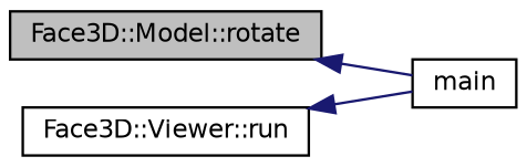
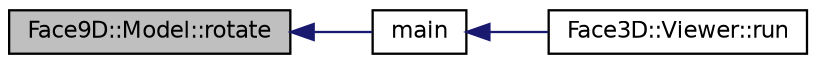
  digraph {
    rankdir=LR
    node [color=black fillcolor=white fontname=Helvetica fontsize=10 shape=record style=filled]
    edge [color=midnightblue dir=back fontname=Helvetica fontsize=10 labelfontname=Helvetica labelfontsize=10 style=solid]
-   n1 [fillcolor=grey75 fontcolor=black height=0.2 label="Face3D::Model::rotate" width=0.4]
+   n1 [fillcolor=grey75 fontcolor=black height=0.2 label="Face9D::Model::rotate" width=0.4]
    n2 [height=0.2 label=main width=0.4]
    n3 [height=0.2 label="Face3D::Viewer::run" width=0.4]
    n1 -> n2
-   n3 -> n2
+   n2 -> n3
  }
